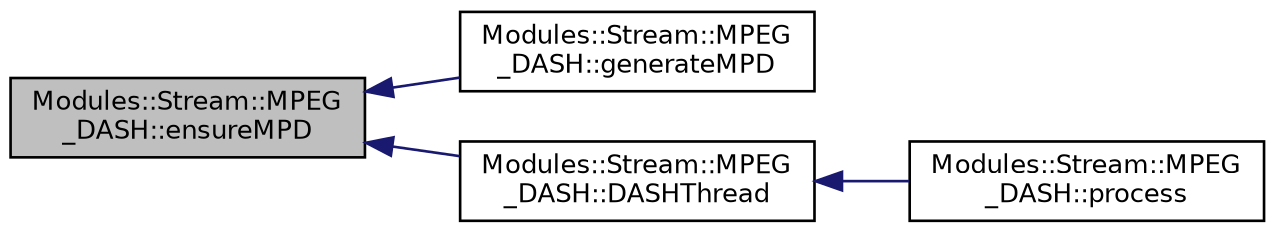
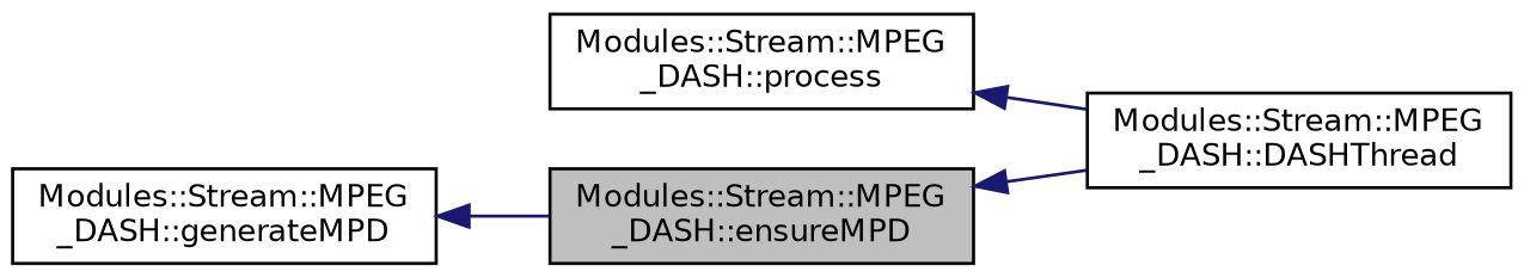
  digraph {
    rankdir=LR
    node [color=black fillcolor=white fontname=Helvetica fontsize=10 shape=record style=filled]
    edge [color=midnightblue dir=back fontname=Helvetica fontsize=10 labelfontname=Helvetica labelfontsize=10 style=solid]
    n1 [fillcolor=grey75 fontcolor=black height=0.2 label="Modules::Stream::MPEG\l_DASH::ensureMPD" width=0.4]
    n2 [height=0.2 label="Modules::Stream::MPEG\l_DASH::generateMPD" width=0.4]
    n3 [height=0.2 label="Modules::Stream::MPEG\l_DASH::DASHThread" width=0.4]
    n4 [height=0.2 label="Modules::Stream::MPEG\l_DASH::process" width=0.4]
-   n1 -> n2
+   n2 -> n1
    n1 -> n3
-   n3 -> n4
+   n4 -> n3
  }
